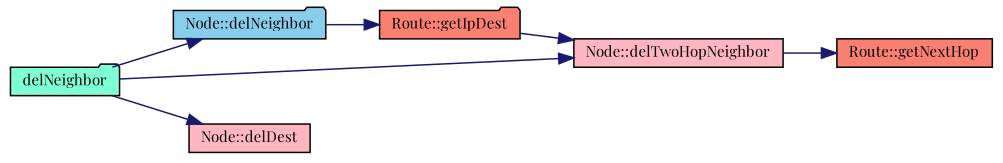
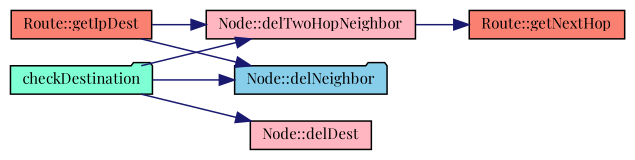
  digraph {
    fontname="Playfair Display"
    rankdir=LR
    node [color=black fillcolor=lightpink fontname="Playfair Display" fontsize=10 shape=box style=filled]
    edge [color=midnightblue fontname="Playfair Display" fontsize=10 labelfontname=Helvetica labelfontsize=10 style=solid]
-   n1 [fillcolor=aquamarine fontcolor=black height=0.2 label=delNeighbor shape=folder width=0.4]
+   n1 [fillcolor=aquamarine fontcolor=black height=0.2 label=checkDestination shape=folder width=0.4]
    n2 [fillcolor=skyblue height=0.2 label="Node::delNeighbor" shape=folder width=0.4]
    n3 [height=0.2 label="Node::delTwoHopNeighbor" width=0.4]
    n4 [height=0.2 label="Node::delDest" width=0.4]
-   n5 [fillcolor=salmon height=0.2 label="Route::getIpDest" shape=folder width=0.4]
+   n5 [fillcolor=salmon height=0.2 label="Route::getIpDest" width=0.4]
    n6 [fillcolor=salmon height=0.2 label="Route::getNextHop" width=0.4]
    n1 -> n2
    n1 -> n3
    n1 -> n4
-   n2 -> n5
+   n5 -> n2
    n3 -> n6
    n5 -> n3
  }
